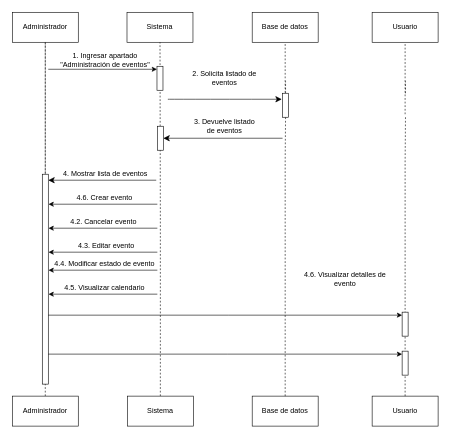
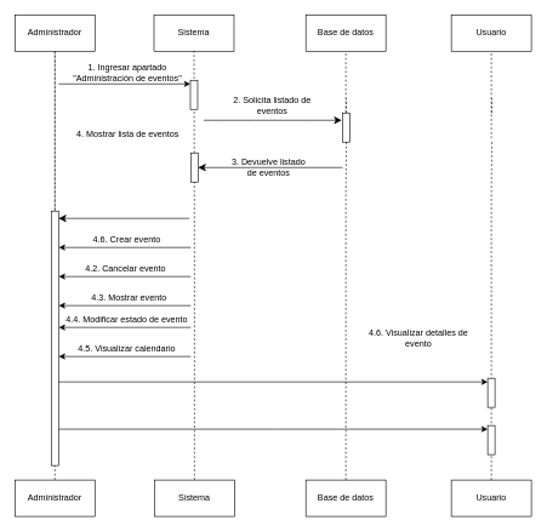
  <mxCell id="0" />
  <mxCell id="1" parent="0" />
  <mxCell id="2" value="Administrador" style="html=1;whiteSpace=wrap;" vertex="1" parent="1"><mxGeometry x="20" y="20" width="110" height="50" as="geometry" /></mxCell>
  <mxCell id="3" value="Sistema&lt;span style=&quot;color: rgba(0, 0, 0, 0); font-family: monospace; font-size: 0px; text-align: start; text-wrap-mode: nowrap;&quot;&gt;%3CmxGraphModel%3E%3Croot%3E%3CmxCell%20id%3D%220%22%2F%3E%3CmxCell%20id%3D%221%22%20parent%3D%220%22%2F%3E%3CmxCell%20id%3D%222%22%20value%3D%22Usuario%22%20style%3D%22html%3D1%3BwhiteSpace%3Dwrap%3B%22%20vertex%3D%221%22%20parent%3D%221%22%3E%3CmxGeometry%20x%3D%2270%22%20y%3D%2240%22%20width%3D%22110%22%20height%3D%2250%22%20as%3D%22geometry%22%2F%3E%3C%2FmxCell%3E%3C%2Froot%3E%3C%2FmxGraphModel%3E&lt;/span&gt;" style="html=1;whiteSpace=wrap;" vertex="1" parent="1"><mxGeometry x="211.25" y="20" width="110" height="50" as="geometry" /></mxCell>
  <mxCell id="4" value="Base de datos" style="html=1;whiteSpace=wrap;" vertex="1" parent="1"><mxGeometry x="420" y="20" width="110" height="50" as="geometry" /></mxCell>
  <mxCell id="5" style="edgeStyle=orthogonalEdgeStyle;rounded=0;orthogonalLoop=1;jettySize=auto;html=1;exitX=0.5;exitY=0;exitDx=0;exitDy=0;dashed=1;endArrow=none;startFill=0;" edge="1" parent="1" source="6" target="2"><mxGeometry relative="1" as="geometry" /></mxCell>
  <mxCell id="6" value="Administrador" style="html=1;whiteSpace=wrap;" vertex="1" parent="1"><mxGeometry x="20" y="660" width="110" height="50" as="geometry" /></mxCell>
  <mxCell id="7" style="edgeStyle=orthogonalEdgeStyle;rounded=0;orthogonalLoop=1;jettySize=auto;html=1;exitX=0.5;exitY=0;exitDx=0;exitDy=0;dashed=1;endArrow=none;startFill=0;" edge="1" parent="1" source="8" target="3"><mxGeometry relative="1" as="geometry" /></mxCell>
  <mxCell id="8" value="Sistema&lt;span style=&quot;color: rgba(0, 0, 0, 0); font-family: monospace; font-size: 0px; text-align: start; text-wrap-mode: nowrap;&quot;&gt;%3CmxGraphModel%3E%3Croot%3E%3CmxCell%20id%3D%220%22%2F%3E%3CmxCell%20id%3D%221%22%20parent%3D%220%22%2F%3E%3CmxCell%20id%3D%222%22%20value%3D%22Usuario%22%20style%3D%22html%3D1%3BwhiteSpace%3Dwrap%3B%22%20vertex%3D%221%22%20parent%3D%221%22%3E%3CmxGeometry%20x%3D%2270%22%20y%3D%2240%22%20width%3D%22110%22%20height%3D%2250%22%20as%3D%22geometry%22%2F%3E%3C%2FmxCell%3E%3C%2Froot%3E%3C%2FmxGraphModel%3E&lt;/span&gt;" style="html=1;whiteSpace=wrap;" vertex="1" parent="1"><mxGeometry x="211.88" y="660" width="110" height="50" as="geometry" /></mxCell>
  <mxCell id="9" value="Base de datos" style="html=1;whiteSpace=wrap;" vertex="1" parent="1"><mxGeometry x="420" y="660" width="110" height="50" as="geometry" /></mxCell>
  <mxCell id="10" value="" style="endArrow=none;dashed=1;html=1;rounded=0;entryX=0.5;entryY=1;entryDx=0;entryDy=0;" edge="1" parent="1" source="26" target="2"><mxGeometry width="50" height="50" relative="1" as="geometry"><mxPoint x="71" y="185" as="sourcePoint" /><mxPoint x="70" y="70" as="targetPoint" /></mxGeometry></mxCell>
  <mxCell id="11" value="" style="endArrow=none;dashed=1;html=1;rounded=0;entryX=0.5;entryY=1;entryDx=0;entryDy=0;" edge="1" parent="1" target="4"><mxGeometry width="50" height="50" relative="1" as="geometry"><mxPoint x="475" y="190" as="sourcePoint" /><mxPoint x="290" y="90" as="targetPoint" /></mxGeometry></mxCell>
  <mxCell id="12" value="" style="endArrow=classic;html=1;rounded=0;entryX=0;entryY=0;entryDx=0;entryDy=5;entryPerimeter=0;" edge="1" parent="1" target="20"><mxGeometry width="50" height="50" relative="1" as="geometry"><mxPoint x="80" y="115" as="sourcePoint" /><mxPoint x="180" y="90" as="targetPoint" /></mxGeometry></mxCell>
  <mxCell id="13" value="1. Ingresar apartado &quot;Administración de eventos&quot;" style="text;html=1;align=center;verticalAlign=middle;whiteSpace=wrap;rounded=0;" vertex="1" parent="1"><mxGeometry x="90" y="90" width="170" height="20" as="geometry" /></mxCell>
  <mxCell id="14" value="" style="endArrow=none;dashed=1;html=1;rounded=0;entryX=0.5;entryY=1;entryDx=0;entryDy=0;" edge="1" parent="1" source="22"><mxGeometry width="50" height="50" relative="1" as="geometry"><mxPoint x="475.63" y="225" as="sourcePoint" /><mxPoint x="475.63" y="135" as="targetPoint" /></mxGeometry></mxCell>
- <mxCell id="15" value="2. Solicita listado de eventos" style="text;html=1;align=center;verticalAlign=middle;whiteSpace=wrap;rounded=0;" vertex="1" parent="1"><mxGeometry x="306.38" y="120" width="136" height="20" as="geometry" /></mxCell>
+ <mxCell id="15" value="2. Solicita listado de eventos" style="text;html=1;align=center;verticalAlign=middle;whiteSpace=wrap;rounded=0;" vertex="1" parent="1"><mxGeometry x="306.38" y="135" width="136" height="20" as="geometry" /></mxCell>
  <mxCell id="16" value="" style="endArrow=classic;html=1;rounded=0;fontSize=12;startSize=8;endSize=8;curved=1;entryX=0;entryY=0;entryDx=0;entryDy=5;entryPerimeter=0;" edge="1" parent="1"><mxGeometry width="50" height="50" relative="1" as="geometry"><mxPoint x="279.38" y="165" as="sourcePoint" /><mxPoint x="469.38" y="165" as="targetPoint" /></mxGeometry></mxCell>
- <mxCell id="17" value="3. Devuelve listado de eventos" style="text;html=1;align=center;verticalAlign=middle;whiteSpace=wrap;rounded=0;" vertex="1" parent="1"><mxGeometry x="314.38" y="200" width="120" height="20" as="geometry" /></mxCell>
+ <mxCell id="17" value="3. Devuelve listado de eventos" style="text;html=1;align=center;verticalAlign=middle;whiteSpace=wrap;rounded=0;" vertex="1" parent="1"><mxGeometry x="309.38" y="220" width="120" height="20" as="geometry" /></mxCell>
  <mxCell id="18" value="" style="endArrow=classic;html=1;rounded=0;fontSize=12;startSize=8;endSize=8;curved=0;" edge="1" parent="1" target="23"><mxGeometry width="50" height="50" relative="1" as="geometry"><mxPoint x="470.63" y="230" as="sourcePoint" /><mxPoint x="274.38" y="370" as="targetPoint" /><Array as="points" /></mxGeometry></mxCell>
  <mxCell id="19" value="" style="endArrow=none;dashed=1;html=1;rounded=0;entryX=0.5;entryY=1;entryDx=0;entryDy=0;exitX=0.5;exitY=0;exitDx=0;exitDy=0;" edge="1" parent="1" source="9"><mxGeometry width="50" height="50" relative="1" as="geometry"><mxPoint x="475" y="590" as="sourcePoint" /><mxPoint x="475" y="270" as="targetPoint" /></mxGeometry></mxCell>
  <mxCell id="20" value="" style="html=1;points=[[0,0,0,0,5],[0,1,0,0,-5],[1,0,0,0,5],[1,1,0,0,-5]];perimeter=orthogonalPerimeter;outlineConnect=0;targetShapes=umlLifeline;portConstraint=eastwest;newEdgeStyle={&quot;curved&quot;:0,&quot;rounded&quot;:0};" vertex="1" parent="1"><mxGeometry x="261.25" y="110" width="10" height="40" as="geometry" /></mxCell>
  <mxCell id="21" value="" style="endArrow=none;dashed=1;html=1;rounded=0;entryX=0.5;entryY=1;entryDx=0;entryDy=0;" edge="1" parent="1" target="22"><mxGeometry width="50" height="50" relative="1" as="geometry"><mxPoint x="475" y="270" as="sourcePoint" /><mxPoint x="475" y="180" as="targetPoint" /></mxGeometry></mxCell>
  <mxCell id="22" value="" style="html=1;points=[[0,0,0,0,5],[0,1,0,0,-5],[1,0,0,0,5],[1,1,0,0,-5]];perimeter=orthogonalPerimeter;outlineConnect=0;targetShapes=umlLifeline;portConstraint=eastwest;newEdgeStyle={&quot;curved&quot;:0,&quot;rounded&quot;:0};" vertex="1" parent="1"><mxGeometry x="470.63" y="155" width="10" height="40" as="geometry" /></mxCell>
  <mxCell id="23" value="" style="html=1;points=[[0,0,0,0,5],[0,1,0,0,-5],[1,0,0,0,5],[1,1,0,0,-5]];perimeter=orthogonalPerimeter;outlineConnect=0;targetShapes=umlLifeline;portConstraint=eastwest;newEdgeStyle={&quot;curved&quot;:0,&quot;rounded&quot;:0};" vertex="1" parent="1"><mxGeometry x="261.88" y="210" width="10" height="40" as="geometry" /></mxCell>
  <mxCell id="24" value="" style="endArrow=classic;html=1;rounded=0;fontSize=12;startSize=8;endSize=8;curved=0;" edge="1" parent="1" target="26"><mxGeometry width="50" height="50" relative="1" as="geometry"><mxPoint x="260" y="300" as="sourcePoint" /><mxPoint x="72.25" y="300" as="targetPoint" /><Array as="points" /></mxGeometry></mxCell>
- <mxCell id="25" value="4. Mostrar lista de eventos" style="text;html=1;align=center;verticalAlign=middle;whiteSpace=wrap;rounded=0;" vertex="1" parent="1"><mxGeometry x="102.5" y="280" width="145" height="20" as="geometry" /></mxCell>
+ <mxCell id="25" value="4. Mostrar lista de eventos" style="text;html=1;align=center;verticalAlign=middle;whiteSpace=wrap;rounded=0;" vertex="1" parent="1"><mxGeometry x="102.5" y="175" width="145" height="20" as="geometry" /></mxCell>
  <mxCell id="26" value="" style="html=1;points=[[0,0,0,0,5],[0,1,0,0,-5],[1,0,0,0,5],[1,1,0,0,-5]];perimeter=orthogonalPerimeter;outlineConnect=0;targetShapes=umlLifeline;portConstraint=eastwest;newEdgeStyle={&quot;curved&quot;:0,&quot;rounded&quot;:0};" vertex="1" parent="1"><mxGeometry x="70" y="290" width="10" height="350" as="geometry" /></mxCell>
  <mxCell id="27" value="" style="endArrow=classic;html=1;rounded=0;" edge="1" parent="1"><mxGeometry width="50" height="50" relative="1" as="geometry"><mxPoint x="261.88" y="340" as="sourcePoint" /><mxPoint x="80.44" y="340" as="targetPoint" /></mxGeometry></mxCell>
  <mxCell id="28" value="4.6. Crear evento" style="text;html=1;align=center;verticalAlign=middle;whiteSpace=wrap;rounded=0;" vertex="1" parent="1"><mxGeometry x="89.32" y="320" width="170" height="20" as="geometry" /></mxCell>
  <mxCell id="29" value="" style="endArrow=classic;html=1;rounded=0;" edge="1" parent="1"><mxGeometry width="50" height="50" relative="1" as="geometry"><mxPoint x="261.88" y="380" as="sourcePoint" /><mxPoint x="80.44" y="380" as="targetPoint" /></mxGeometry></mxCell>
  <mxCell id="30" value="4.2. Cancelar evento&amp;nbsp;" style="text;html=1;align=center;verticalAlign=middle;whiteSpace=wrap;rounded=0;" vertex="1" parent="1"><mxGeometry x="89.32" y="360" width="170" height="20" as="geometry" /></mxCell>
  <mxCell id="31" value="" style="endArrow=classic;html=1;rounded=0;" edge="1" parent="1"><mxGeometry width="50" height="50" relative="1" as="geometry"><mxPoint x="261.88" y="420" as="sourcePoint" /><mxPoint x="80.44" y="420" as="targetPoint" /></mxGeometry></mxCell>
- <mxCell id="32" value="4.3. Editar evento" style="text;html=1;align=center;verticalAlign=middle;whiteSpace=wrap;rounded=0;" vertex="1" parent="1"><mxGeometry x="91.82" y="400" width="170" height="20" as="geometry" /></mxCell>
+ <mxCell id="32" value="4.3. Mostrar evento" style="text;html=1;align=center;verticalAlign=middle;whiteSpace=wrap;rounded=0;" vertex="1" parent="1"><mxGeometry x="91.82" y="400" width="170" height="20" as="geometry" /></mxCell>
  <mxCell id="33" value="" style="endArrow=classic;html=1;rounded=0;" edge="1" parent="1"><mxGeometry width="50" height="50" relative="1" as="geometry"><mxPoint x="261.88" y="450" as="sourcePoint" /><mxPoint x="80.44" y="450" as="targetPoint" /></mxGeometry></mxCell>
  <mxCell id="34" value="4.4. Modificar estado de evento" style="text;html=1;align=center;verticalAlign=middle;whiteSpace=wrap;rounded=0;" vertex="1" parent="1"><mxGeometry x="89.32" y="430" width="170" height="20" as="geometry" /></mxCell>
  <mxCell id="35" value="" style="endArrow=classic;html=1;rounded=0;" edge="1" parent="1"><mxGeometry width="50" height="50" relative="1" as="geometry"><mxPoint x="261.88" y="490" as="sourcePoint" /><mxPoint x="80.44" y="490" as="targetPoint" /></mxGeometry></mxCell>
  <mxCell id="36" value="4.5. Visualizar calendario" style="text;html=1;align=center;verticalAlign=middle;whiteSpace=wrap;rounded=0;" vertex="1" parent="1"><mxGeometry x="89.32" y="470" width="170" height="20" as="geometry" /></mxCell>
  <mxCell id="37" value="" style="endArrow=classic;html=1;rounded=0;entryX=0;entryY=0;entryDx=0;entryDy=5;entryPerimeter=0;" edge="1" parent="1" source="26" target="45"><mxGeometry width="50" height="50" relative="1" as="geometry"><mxPoint x="261.88" y="530" as="sourcePoint" /><mxPoint x="670" y="530" as="targetPoint" /><Array as="points"><mxPoint x="380" y="525" /></Array></mxGeometry></mxCell>
  <mxCell id="38" value="4.6. Visualizar detalles de evento" style="text;html=1;align=center;verticalAlign=middle;whiteSpace=wrap;rounded=0;" vertex="1" parent="1"><mxGeometry x="490" y="455" width="170" height="20" as="geometry" /></mxCell>
  <mxCell id="39" value="Usuario" style="html=1;whiteSpace=wrap;" vertex="1" parent="1"><mxGeometry x="620" y="20" width="110" height="50" as="geometry" /></mxCell>
  <mxCell id="40" value="Usuario" style="html=1;whiteSpace=wrap;" vertex="1" parent="1"><mxGeometry x="620" y="660" width="110" height="50" as="geometry" /></mxCell>
  <mxCell id="41" value="" style="endArrow=none;dashed=1;html=1;rounded=0;entryX=0.5;entryY=1;entryDx=0;entryDy=0;" edge="1" parent="1" target="39"><mxGeometry width="50" height="50" relative="1" as="geometry"><mxPoint x="675" y="190" as="sourcePoint" /><mxPoint x="490" y="90" as="targetPoint" /></mxGeometry></mxCell>
  <mxCell id="42" value="" style="endArrow=none;dashed=1;html=1;rounded=0;entryX=0.5;entryY=1;entryDx=0;entryDy=0;" edge="1" parent="1"><mxGeometry width="50" height="50" relative="1" as="geometry"><mxPoint x="675.63" y="155" as="sourcePoint" /><mxPoint x="675.63" y="135" as="targetPoint" /></mxGeometry></mxCell>
  <mxCell id="43" value="" style="endArrow=none;dashed=1;html=1;rounded=0;entryX=0.5;entryY=1;entryDx=0;entryDy=0;exitX=0.5;exitY=0;exitDx=0;exitDy=0;" edge="1" parent="1" source="40"><mxGeometry width="50" height="50" relative="1" as="geometry"><mxPoint x="675" y="590" as="sourcePoint" /><mxPoint x="675" y="270" as="targetPoint" /></mxGeometry></mxCell>
  <mxCell id="44" value="" style="endArrow=none;dashed=1;html=1;rounded=0;entryX=0.5;entryY=1;entryDx=0;entryDy=0;" edge="1" parent="1"><mxGeometry width="50" height="50" relative="1" as="geometry"><mxPoint x="675" y="270" as="sourcePoint" /><mxPoint x="675.63" y="195" as="targetPoint" /></mxGeometry></mxCell>
  <mxCell id="45" value="" style="html=1;points=[[0,0,0,0,5],[0,1,0,0,-5],[1,0,0,0,5],[1,1,0,0,-5]];perimeter=orthogonalPerimeter;outlineConnect=0;targetShapes=umlLifeline;portConstraint=eastwest;newEdgeStyle={&quot;curved&quot;:0,&quot;rounded&quot;:0};" vertex="1" parent="1"><mxGeometry x="670" y="520" width="10" height="40" as="geometry" /></mxCell>
  <mxCell id="46" value="" style="html=1;points=[[0,0,0,0,5],[0,1,0,0,-5],[1,0,0,0,5],[1,1,0,0,-5]];perimeter=orthogonalPerimeter;outlineConnect=0;targetShapes=umlLifeline;portConstraint=eastwest;newEdgeStyle={&quot;curved&quot;:0,&quot;rounded&quot;:0};" vertex="1" parent="1"><mxGeometry x="670" y="585" width="10" height="40" as="geometry" /></mxCell>
  <mxCell id="47" value="" style="endArrow=classic;html=1;rounded=0;entryX=0;entryY=0;entryDx=0;entryDy=5;entryPerimeter=0;" edge="1" parent="1" source="26" target="46"><mxGeometry width="50" height="50" relative="1" as="geometry"><mxPoint x="90" y="590" as="sourcePoint" /><mxPoint x="669.38" y="590" as="targetPoint" /><Array as="points"><mxPoint x="379.38" y="590" /></Array></mxGeometry></mxCell>
